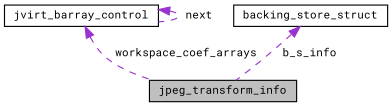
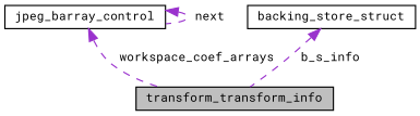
  digraph {
    fontname="Roboto Mono"
    node [color=black fillcolor=white fontname="Roboto Mono" fontsize=10 shape=record style=filled]
    edge [color=darkorchid3 dir=back fontname="Roboto Mono" fontsize=10 labelfontname=Helvetica labelfontsize=10 style=dashed]
-   n1 [fillcolor=grey75 fontcolor=black height=0.2 label=jpeg_transform_info width=0.4]
-   n2 [height=0.2 label=jvirt_barray_control width=0.4]
+   n1 [fillcolor=grey75 fontcolor=black height=0.2 label=transform_transform_info width=0.4]
+   n2 [height=0.2 label=jpeg_barray_control width=0.4]
    n3 [height=0.2 label=backing_store_struct width=0.4]
    n2 -> n1 [label=" workspace_coef_arrays"]
    n2 -> n2 [label=" next"]
    n3 -> n1 [label=" b_s_info"]
  }
